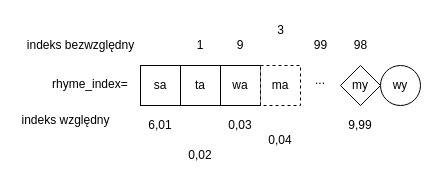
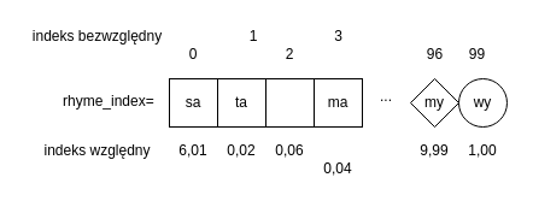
  <mxCell id="0" />
  <mxCell id="1" parent="0" />
  <mxCell id="2" value="" style="whiteSpace=wrap;html=1;aspect=fixed;" parent="1" vertex="1"><mxGeometry x="140" y="65" width="40" height="40" as="geometry" /></mxCell>
  <mxCell id="3" value="" style="whiteSpace=wrap;html=1;aspect=fixed;" parent="1" vertex="1"><mxGeometry x="180" y="65" width="40" height="40" as="geometry" /></mxCell>
  <mxCell id="4" value="" style="whiteSpace=wrap;html=1;aspect=fixed;" parent="1" vertex="1"><mxGeometry x="220" y="65" width="40" height="40" as="geometry" /></mxCell>
- <mxCell id="5" value="ma" style="whiteSpace=wrap;html=1;aspect=fixed;dashed=1;" parent="1" vertex="1"><mxGeometry x="260" y="65" width="40" height="40" as="geometry" /></mxCell>
+ <mxCell id="5" value="ma" style="whiteSpace=wrap;html=1;aspect=fixed;" parent="1" vertex="1"><mxGeometry x="260" y="65" width="40" height="40" as="geometry" /></mxCell>
  <mxCell id="6" value="..." style="text;html=1;strokeColor=none;fillColor=none;align=center;verticalAlign=middle;whiteSpace=wrap;rounded=0;" parent="1" vertex="1"><mxGeometry x="300" y="65" width="40" height="30" as="geometry" /></mxCell>
  <mxCell id="7" value="my" style="rhombus;whiteSpace=wrap;html=1;aspect=fixed;" parent="1" vertex="1"><mxGeometry x="340" y="65" width="40" height="40" as="geometry" /></mxCell>
  <mxCell id="8" value="wy" style="ellipse;whiteSpace=wrap;html=1;aspect=fixed;" parent="1" vertex="1"><mxGeometry x="380" y="65" width="40" height="40" as="geometry" /></mxCell>
- <mxCell id="10" value="1" style="text;html=1;strokeColor=none;fillColor=none;align=center;verticalAlign=middle;whiteSpace=wrap;rounded=0;" parent="1" vertex="1"><mxGeometry x="190" y="35" width="20" height="20" as="geometry" /></mxCell>
- <mxCell id="11" value="9" style="text;html=1;strokeColor=none;fillColor=none;align=center;verticalAlign=middle;whiteSpace=wrap;rounded=0;" parent="1" vertex="1"><mxGeometry x="230" y="35" width="20" height="20" as="geometry" /></mxCell>
+ <mxCell id="9" value="0" style="text;html=1;strokeColor=none;fillColor=none;align=center;verticalAlign=middle;whiteSpace=wrap;rounded=0;" parent="1" vertex="1"><mxGeometry x="150" y="35" width="20" height="20" as="geometry" /></mxCell>
+ <mxCell id="10" value="1" style="text;html=1;strokeColor=none;fillColor=none;align=center;verticalAlign=middle;whiteSpace=wrap;rounded=0;" parent="1" vertex="1"><mxGeometry x="200" y="20" width="20" height="20" as="geometry" /></mxCell>
+ <mxCell id="11" value="2" style="text;html=1;strokeColor=none;fillColor=none;align=center;verticalAlign=middle;whiteSpace=wrap;rounded=0;" parent="1" vertex="1"><mxGeometry x="230" y="35" width="20" height="20" as="geometry" /></mxCell>
  <mxCell id="12" value="3" style="text;html=1;resizable=0;points=[];autosize=1;align=center;verticalAlign=top;spacingTop=-4;" parent="1" vertex="1"><mxGeometry x="270" y="20" width="20" height="20" as="geometry" /></mxCell>
- <mxCell id="13" value="98" style="text;html=1;resizable=0;points=[];autosize=1;align=center;verticalAlign=top;spacingTop=-4;" parent="1" vertex="1"><mxGeometry x="345" y="35" width="30" height="20" as="geometry" /></mxCell>
- <mxCell id="14" value="99" style="text;html=1;resizable=0;points=[];autosize=1;align=center;verticalAlign=top;spacingTop=-4;" parent="1" vertex="1"><mxGeometry x="305" y="35" width="30" height="20" as="geometry" /></mxCell>
+ <mxCell id="13" value="96" style="text;html=1;resizable=0;points=[];autosize=1;align=center;verticalAlign=top;spacingTop=-4;" parent="1" vertex="1"><mxGeometry x="345" y="35" width="30" height="20" as="geometry" /></mxCell>
+ <mxCell id="14" value="99" style="text;html=1;resizable=0;points=[];autosize=1;align=center;verticalAlign=top;spacingTop=-4;" parent="1" vertex="1"><mxGeometry x="380" y="35" width="30" height="20" as="geometry" /></mxCell>
  <mxCell id="15" value="sa" style="text;html=1;strokeColor=none;fillColor=none;align=center;verticalAlign=middle;whiteSpace=wrap;rounded=0;" parent="1" vertex="1"><mxGeometry x="150" y="75" width="20" height="20" as="geometry" /></mxCell>
  <mxCell id="16" value="ta" style="text;html=1;strokeColor=none;fillColor=none;align=center;verticalAlign=middle;whiteSpace=wrap;rounded=0;" parent="1" vertex="1"><mxGeometry x="190" y="75" width="20" height="20" as="geometry" /></mxCell>
- <mxCell id="17" value="wa" style="text;html=1;strokeColor=none;fillColor=none;align=center;verticalAlign=middle;whiteSpace=wrap;rounded=0;" parent="1" vertex="1"><mxGeometry x="230" y="75" width="20" height="20" as="geometry" /></mxCell>
  <mxCell id="18" value="6,01" style="text;html=1;strokeColor=none;fillColor=none;align=center;verticalAlign=middle;whiteSpace=wrap;rounded=0;" parent="1" vertex="1"><mxGeometry x="150" y="115" width="20" height="20" as="geometry" /></mxCell>
- <mxCell id="19" value="0,02" style="text;html=1;strokeColor=none;fillColor=none;align=center;verticalAlign=middle;whiteSpace=wrap;rounded=0;" parent="1" vertex="1"><mxGeometry x="190" y="145" width="20" height="20" as="geometry" /></mxCell>
- <mxCell id="20" value="0,03" style="text;html=1;strokeColor=none;fillColor=none;align=center;verticalAlign=middle;whiteSpace=wrap;rounded=0;" parent="1" vertex="1"><mxGeometry x="230" y="115" width="20" height="20" as="geometry" /></mxCell>
+ <mxCell id="19" value="0,02" style="text;html=1;strokeColor=none;fillColor=none;align=center;verticalAlign=middle;whiteSpace=wrap;rounded=0;" parent="1" vertex="1"><mxGeometry x="190" y="115" width="20" height="20" as="geometry" /></mxCell>
+ <mxCell id="20" value="0,06" style="text;html=1;strokeColor=none;fillColor=none;align=center;verticalAlign=middle;whiteSpace=wrap;rounded=0;" parent="1" vertex="1"><mxGeometry x="230" y="115" width="20" height="20" as="geometry" /></mxCell>
  <mxCell id="21" value="9,99" style="text;html=1;strokeColor=none;fillColor=none;align=center;verticalAlign=middle;whiteSpace=wrap;rounded=0;" parent="1" vertex="1"><mxGeometry x="350" y="115" width="20" height="20" as="geometry" /></mxCell>
+ <mxCell id="22" value="1,00" style="text;html=1;strokeColor=none;fillColor=none;align=center;verticalAlign=middle;whiteSpace=wrap;rounded=0;" parent="1" vertex="1"><mxGeometry x="390" y="115" width="20" height="20" as="geometry" /></mxCell>
  <mxCell id="23" value="rhyme_index=" style="text;html=1;resizable=0;points=[];autosize=1;align=left;verticalAlign=top;spacingTop=-4;" parent="1" vertex="1"><mxGeometry x="50" y="74" width="90" height="20" as="geometry" /></mxCell>
- <mxCell id="24" value="indeks bezwzględny" style="text;html=1;resizable=0;points=[];autosize=1;align=center;verticalAlign=top;spacingTop=-4;" parent="1" vertex="1"><mxGeometry y="35" width="120" height="20" as="geometry" x="20" /></mxCell>
- <mxCell id="25" value="indeks względny" style="text;html=1;resizable=0;points=[];autosize=1;align=center;verticalAlign=top;spacingTop=-4;" parent="1" vertex="1"><mxGeometry x="15" y="110" width="100" height="20" as="geometry" /></mxCell>
+ <mxCell id="24" value="indeks bezwzględny" style="text;html=1;resizable=0;points=[];autosize=1;align=center;verticalAlign=top;spacingTop=-4;" parent="1" vertex="1"><mxGeometry x="20" y="20" width="120" height="20" as="geometry" /></mxCell>
+ <mxCell id="25" value="indeks względny" style="text;html=1;resizable=0;points=[];autosize=1;align=center;verticalAlign=top;spacingTop=-4;" parent="1" vertex="1"><mxGeometry x="30" y="115" width="100" height="20" as="geometry" /></mxCell>
  <mxCell id="26" value="0,04" style="text;html=1;strokeColor=none;fillColor=none;align=center;verticalAlign=middle;whiteSpace=wrap;rounded=0;" vertex="1" parent="1"><mxGeometry x="270" y="130" width="20" height="20" as="geometry" /></mxCell>
